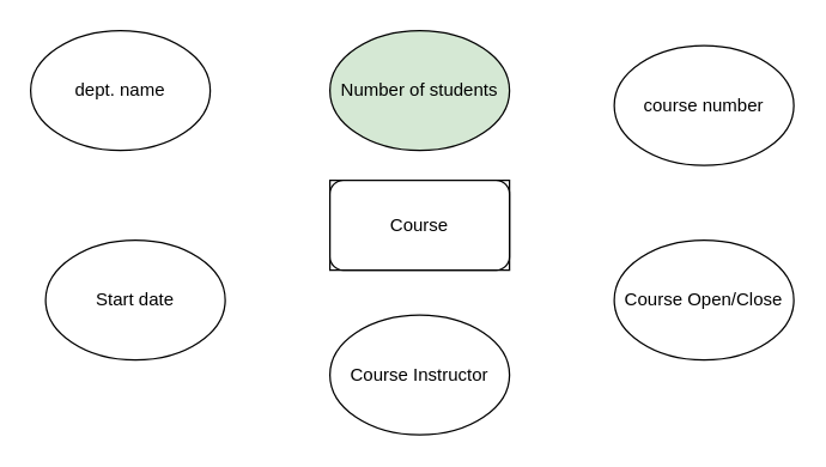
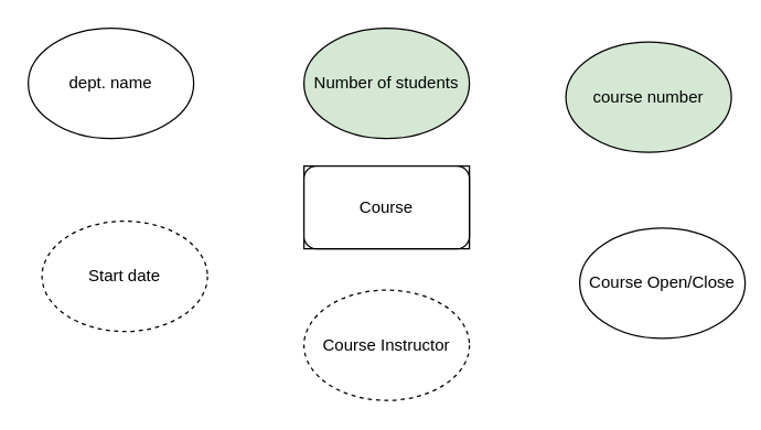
  <mxCell id="0" />
  <mxCell id="1" parent="0" />
  <mxCell id="2" value="course" style="rounded=0;whiteSpace=wrap;html=1;" vertex="1" parent="1"><mxGeometry x="220" y="120" width="120" height="60" as="geometry" /></mxCell>
  <mxCell id="3" value="Course" style="rounded=1;whiteSpace=wrap;html=1;" vertex="1" parent="1"><mxGeometry x="220" y="120" width="120" height="60" as="geometry" /></mxCell>
  <mxCell id="4" value="dept. name" style="ellipse;whiteSpace=wrap;html=1;" vertex="1" parent="1"><mxGeometry x="20" y="20" width="120" height="80" as="geometry" /></mxCell>
- <mxCell id="5" value="course number" style="ellipse;whiteSpace=wrap;html=1;" vertex="1" parent="1"><mxGeometry x="410" y="30" width="120" height="80" as="geometry" /></mxCell>
- <mxCell id="6" value="Start date" style="ellipse;whiteSpace=wrap;html=1;" vertex="1" parent="1"><mxGeometry x="30" y="160" width="120" height="80" as="geometry" /></mxCell>
- <mxCell id="7" value="Course Open/Close" style="ellipse;whiteSpace=wrap;html=1;" vertex="1" parent="1"><mxGeometry x="410" y="160" width="120" height="80" as="geometry" /></mxCell>
+ <mxCell id="5" value="course number" style="ellipse;whiteSpace=wrap;html=1;fillColor=#d5e8d4;" vertex="1" parent="1"><mxGeometry x="410" y="30" width="120" height="80" as="geometry" /></mxCell>
+ <mxCell id="6" value="Start date" style="ellipse;whiteSpace=wrap;html=1;dashed=1;" vertex="1" parent="1"><mxGeometry x="30" y="160" width="120" height="80" as="geometry" /></mxCell>
+ <mxCell id="7" value="Course Open/Close" style="ellipse;whiteSpace=wrap;html=1;" vertex="1" parent="1"><mxGeometry x="420" y="165" width="120" height="80" as="geometry" /></mxCell>
  <mxCell id="8" value="Number of students" style="ellipse;whiteSpace=wrap;html=1;fillColor=#d5e8d4;" vertex="1" parent="1"><mxGeometry x="220" y="20" width="120" height="80" as="geometry" /></mxCell>
- <mxCell id="9" value="Course Instructor" style="ellipse;whiteSpace=wrap;html=1;" vertex="1" parent="1"><mxGeometry x="220" y="210" width="120" height="80" as="geometry" /></mxCell>
+ <mxCell id="9" value="Course Instructor" style="ellipse;whiteSpace=wrap;html=1;dashed=1;" vertex="1" parent="1"><mxGeometry x="220" y="210" width="120" height="80" as="geometry" /></mxCell>
